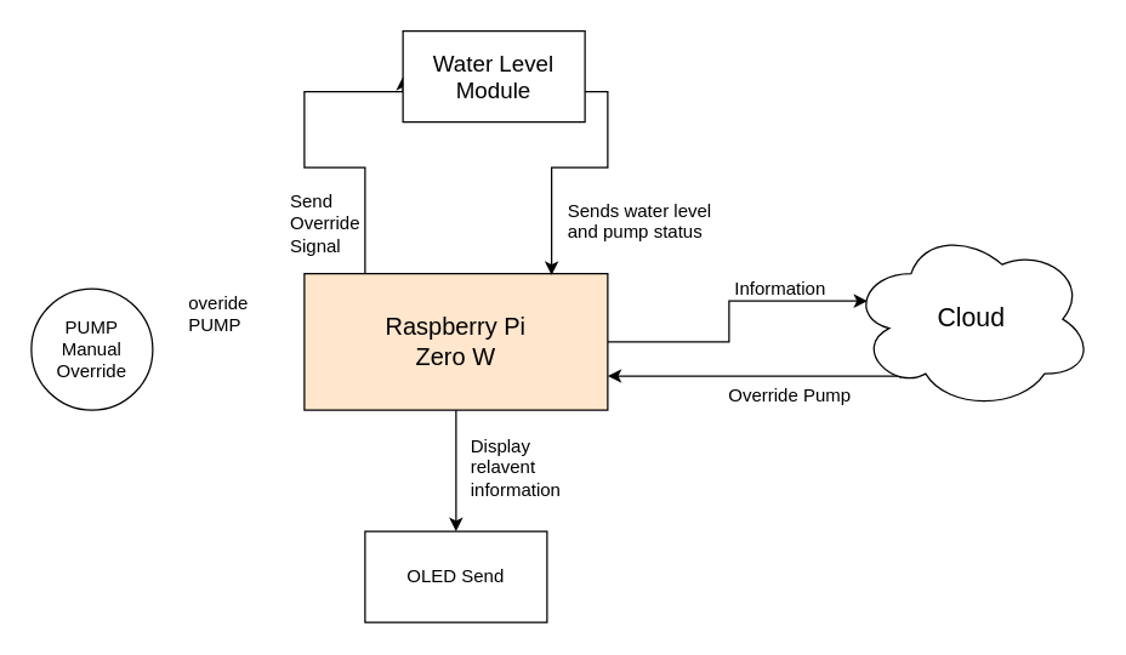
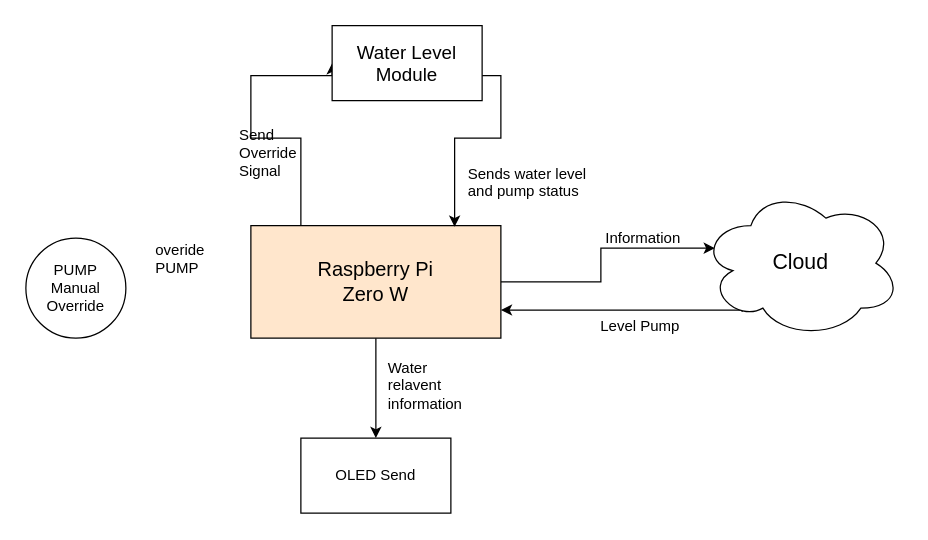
  <mxCell id="0" />
  <mxCell id="1" parent="0" />
  <mxCell id="2" style="edgeStyle=orthogonalEdgeStyle;rounded=0;orthogonalLoop=1;jettySize=auto;html=1;" edge="1" parent="1" source="5" target="6"><mxGeometry relative="1" as="geometry" /></mxCell>
  <mxCell id="3" style="edgeStyle=orthogonalEdgeStyle;rounded=0;orthogonalLoop=1;jettySize=auto;html=1;entryX=0;entryY=0.5;entryDx=0;entryDy=0;" edge="1" parent="1" source="5" target="9"><mxGeometry relative="1" as="geometry"><Array as="points"><mxPoint x="240" y="110" /><mxPoint x="200" y="110" /><mxPoint x="200" y="60" /></Array></mxGeometry></mxCell>
  <mxCell id="4" style="edgeStyle=orthogonalEdgeStyle;rounded=0;orthogonalLoop=1;jettySize=auto;html=1;entryX=0.07;entryY=0.4;entryDx=0;entryDy=0;entryPerimeter=0;" edge="1" parent="1" source="5" target="15"><mxGeometry relative="1" as="geometry" /></mxCell>
  <mxCell id="5" value="&lt;span style=&quot;font-size: 16px&quot;&gt;Raspberry Pi&lt;br&gt;Zero W&lt;br&gt;&lt;/span&gt;" style="rounded=0;whiteSpace=wrap;html=1;fillColor=#ffe6cc;" vertex="1" parent="1"><mxGeometry x="200" y="180" width="200" height="90" as="geometry" /></mxCell>
  <mxCell id="6" value="OLED Send" style="rounded=0;whiteSpace=wrap;html=1;" vertex="1" parent="1"><mxGeometry x="240" y="350" width="120" height="60" as="geometry" /></mxCell>
  <mxCell id="7" value="PUMP&lt;br&gt;Manual&lt;br&gt;Override" style="ellipse;whiteSpace=wrap;html=1;aspect=fixed;" vertex="1" parent="1"><mxGeometry x="20" y="190" width="80" height="80" as="geometry" /></mxCell>
  <mxCell id="8" style="edgeStyle=orthogonalEdgeStyle;rounded=0;orthogonalLoop=1;jettySize=auto;html=1;entryX=0.815;entryY=0.011;entryDx=0;entryDy=0;entryPerimeter=0;" edge="1" parent="1" source="9" target="5"><mxGeometry relative="1" as="geometry"><Array as="points"><mxPoint x="400" y="60" /><mxPoint x="400" y="110" /><mxPoint x="363" y="110" /></Array></mxGeometry></mxCell>
  <mxCell id="9" value="&lt;font style=&quot;font-size: 15px&quot;&gt;Water Level Module&lt;/font&gt;" style="rounded=0;whiteSpace=wrap;html=1;" vertex="1" parent="1"><mxGeometry x="265" y="20" width="120" height="60" as="geometry" /></mxCell>
  <mxCell id="10" value="overide&lt;br&gt;PUMP" style="text;html=1;resizable=0;points=[];autosize=1;align=left;verticalAlign=top;spacingTop=-4;" vertex="1" parent="1"><mxGeometry x="122" y="190" width="50" height="30" as="geometry" /></mxCell>
- <mxCell id="11" value="Display&lt;br&gt;relavent&lt;br&gt;information" style="text;html=1;resizable=0;points=[];autosize=1;align=left;verticalAlign=top;spacingTop=-4;" vertex="1" parent="1"><mxGeometry x="308" y="284" width="70" height="40" as="geometry" /></mxCell>
- <mxCell id="12" value="Send&lt;br&gt;Override&lt;br&gt;Signal" style="text;html=1;resizable=0;points=[];autosize=1;align=left;verticalAlign=top;spacingTop=-4;" vertex="1" parent="1"><mxGeometry x="189" y="123" width="60" height="40" as="geometry" /></mxCell>
+ <mxCell id="11" value="Water&lt;br&gt;relavent&lt;br&gt;information" style="text;html=1;resizable=0;points=[];autosize=1;align=left;verticalAlign=top;spacingTop=-4;" vertex="1" parent="1"><mxGeometry x="308" y="284" width="70" height="40" as="geometry" /></mxCell>
+ <mxCell id="12" value="Send&lt;br&gt;Override&lt;br&gt;Signal" style="text;html=1;resizable=0;points=[];autosize=1;align=left;verticalAlign=top;spacingTop=-4;" vertex="1" parent="1"><mxGeometry x="189" y="98" width="60" height="40" as="geometry" /></mxCell>
  <mxCell id="13" value="Sends water level&lt;br&gt;and pump status" style="text;html=1;resizable=0;points=[];autosize=1;align=left;verticalAlign=top;spacingTop=-4;" vertex="1" parent="1"><mxGeometry x="372" y="129" width="110" height="30" as="geometry" /></mxCell>
  <mxCell id="14" style="edgeStyle=orthogonalEdgeStyle;rounded=0;orthogonalLoop=1;jettySize=auto;html=1;entryX=1;entryY=0.75;entryDx=0;entryDy=0;exitX=0.206;exitY=0.825;exitDx=0;exitDy=0;exitPerimeter=0;" edge="1" parent="1" source="15" target="5"><mxGeometry relative="1" as="geometry"><Array as="points"><mxPoint x="593" y="248" /></Array></mxGeometry></mxCell>
  <mxCell id="15" value="&lt;font style=&quot;font-size: 17px&quot;&gt;Cloud&lt;/font&gt;" style="ellipse;shape=cloud;whiteSpace=wrap;html=1;" vertex="1" parent="1"><mxGeometry x="560" y="150" width="160" height="120" as="geometry" /></mxCell>
  <mxCell id="16" value="Information" style="text;html=1;resizable=0;points=[];autosize=1;align=left;verticalAlign=top;spacingTop=-4;" vertex="1" parent="1"><mxGeometry x="482" y="180" width="80" height="20" as="geometry" /></mxCell>
- <mxCell id="17" value="Override Pump" style="text;html=1;resizable=0;points=[];autosize=1;align=left;verticalAlign=top;spacingTop=-4;" vertex="1" parent="1"><mxGeometry x="478" y="251" width="100" height="20" as="geometry" /></mxCell>
+ <mxCell id="17" value="Level Pump" style="text;html=1;resizable=0;points=[];autosize=1;align=left;verticalAlign=top;spacingTop=-4;" vertex="1" parent="1"><mxGeometry x="478" y="251" width="100" height="20" as="geometry" /></mxCell>
